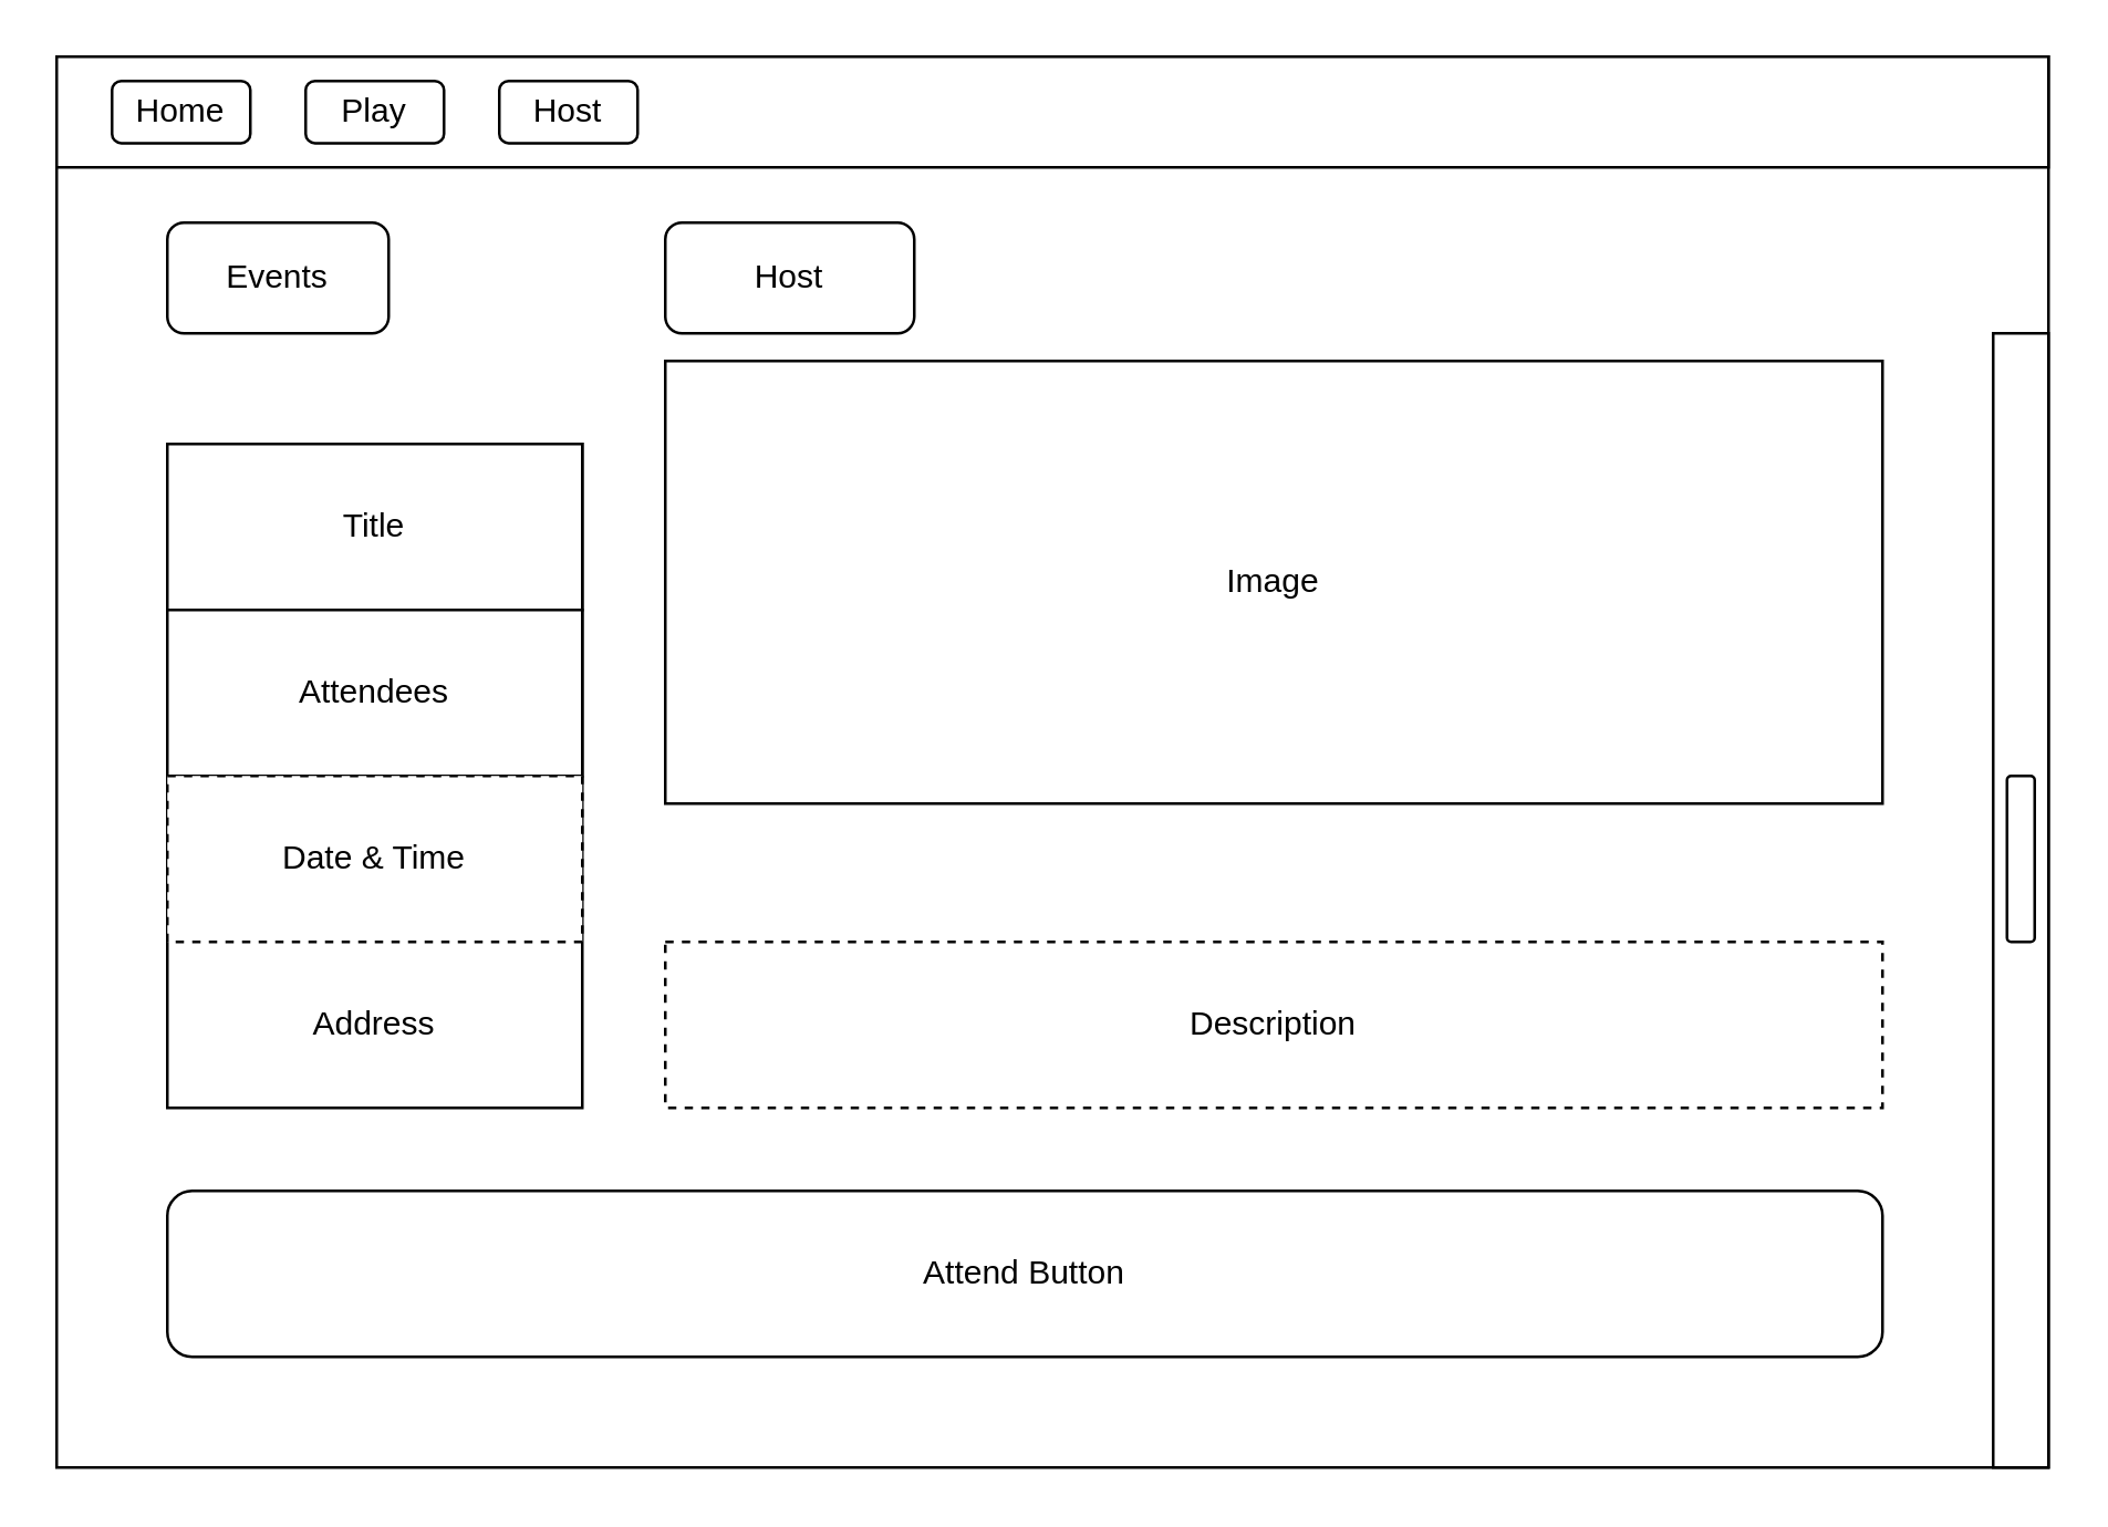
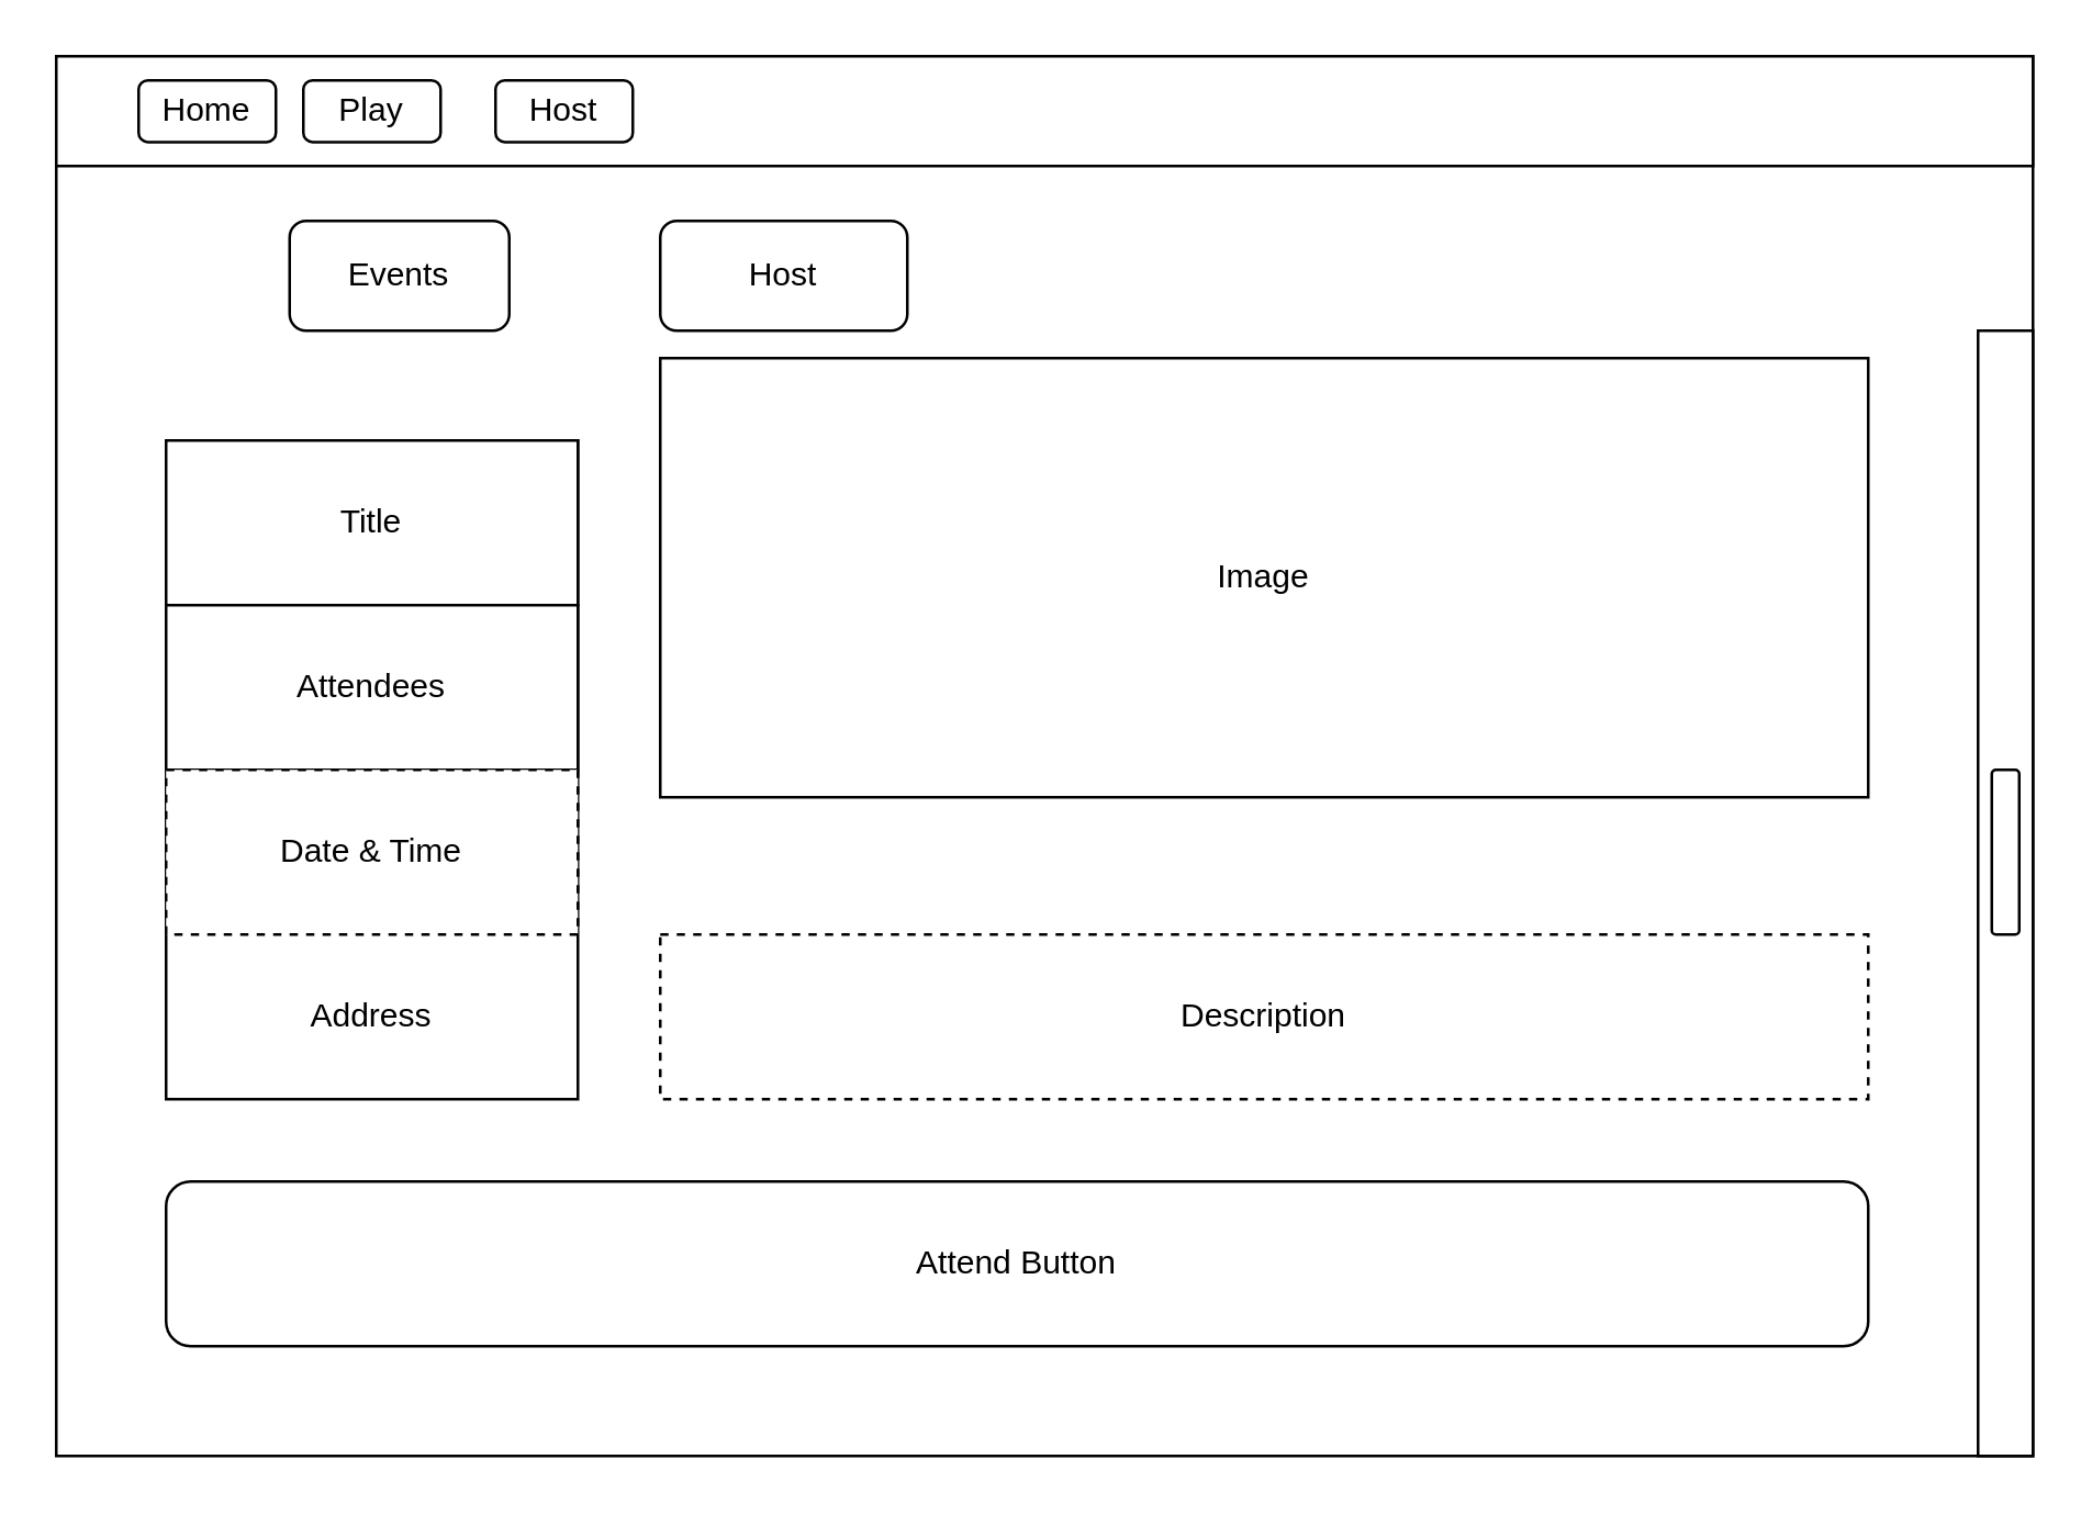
  <mxCell id="0" />
  <mxCell id="1" parent="0" />
  <mxCell id="2" value="" style="rounded=0;whiteSpace=wrap;html=1;" parent="1" vertex="1"><mxGeometry x="20" y="20" width="720" height="510" as="geometry" /></mxCell>
  <mxCell id="3" value="" style="rounded=0;whiteSpace=wrap;html=1;" parent="1" vertex="1"><mxGeometry x="20" y="20" width="720" height="40" as="geometry" /></mxCell>
- <mxCell id="4" value="Home" style="rounded=1;whiteSpace=wrap;html=1;" parent="1" vertex="1"><mxGeometry x="40" y="28.75" width="50" height="22.5" as="geometry" /></mxCell>
+ <mxCell id="4" value="Home" style="rounded=1;whiteSpace=wrap;html=1;" parent="1" vertex="1"><mxGeometry x="50" y="28.75" width="50" height="22.5" as="geometry" /></mxCell>
  <mxCell id="5" value="Play" style="rounded=1;whiteSpace=wrap;html=1;" parent="1" vertex="1"><mxGeometry x="110" y="28.75" width="50" height="22.5" as="geometry" /></mxCell>
  <mxCell id="6" value="Host" style="rounded=1;whiteSpace=wrap;html=1;" parent="1" vertex="1"><mxGeometry x="180" y="28.75" width="50" height="22.5" as="geometry" /></mxCell>
  <mxCell id="7" value="" style="rounded=0;whiteSpace=wrap;html=1;" parent="1" vertex="1"><mxGeometry x="720" y="120" width="20" height="410" as="geometry" /></mxCell>
  <mxCell id="8" value="" style="rounded=1;whiteSpace=wrap;html=1;" parent="1" vertex="1"><mxGeometry x="725" y="280" width="10" height="60" as="geometry" /></mxCell>
- <mxCell id="9" value="Events" style="rounded=1;whiteSpace=wrap;html=1;" vertex="1" parent="1"><mxGeometry x="60" y="80" width="80" height="40" as="geometry" /></mxCell>
+ <mxCell id="9" value="Events" style="rounded=1;whiteSpace=wrap;html=1;" vertex="1" parent="1"><mxGeometry x="105" y="80" width="80" height="40" as="geometry" /></mxCell>
  <mxCell id="10" value="" style="rounded=0;whiteSpace=wrap;html=1;" vertex="1" parent="1"><mxGeometry x="60" y="160" width="150" height="240" as="geometry" /></mxCell>
  <mxCell id="11" value="Attend Button" style="rounded=1;whiteSpace=wrap;html=1;" vertex="1" parent="1"><mxGeometry x="60" y="430" width="620" height="60" as="geometry" /></mxCell>
  <mxCell id="12" value="Image" style="rounded=0;whiteSpace=wrap;html=1;" vertex="1" parent="1"><mxGeometry x="240" y="130" width="440" height="160" as="geometry" /></mxCell>
  <mxCell id="13" value="Description" style="rounded=0;whiteSpace=wrap;html=1;dashed=1;" vertex="1" parent="1"><mxGeometry x="240" y="340" width="440" height="60" as="geometry" /></mxCell>
  <mxCell id="14" value="Host" style="rounded=1;whiteSpace=wrap;html=1;" vertex="1" parent="1"><mxGeometry x="240" y="80" width="90" height="40" as="geometry" /></mxCell>
  <mxCell id="15" value="Title" style="rounded=0;whiteSpace=wrap;html=1;" vertex="1" parent="1"><mxGeometry x="60" y="160" width="150" height="60" as="geometry" /></mxCell>
  <mxCell id="16" value="Attendees" style="rounded=0;whiteSpace=wrap;html=1;" vertex="1" parent="1"><mxGeometry x="60" y="220" width="150" height="60" as="geometry" /></mxCell>
  <mxCell id="17" value="Date &amp;amp; Time" style="rounded=0;whiteSpace=wrap;html=1;dashed=1;" vertex="1" parent="1"><mxGeometry x="60" y="280" width="150" height="60" as="geometry" /></mxCell>
  <mxCell id="18" value="Address" style="text;html=1;align=center;verticalAlign=middle;whiteSpace=wrap;rounded=0;" vertex="1" parent="1"><mxGeometry x="105" y="355" width="60" height="30" as="geometry" /></mxCell>
